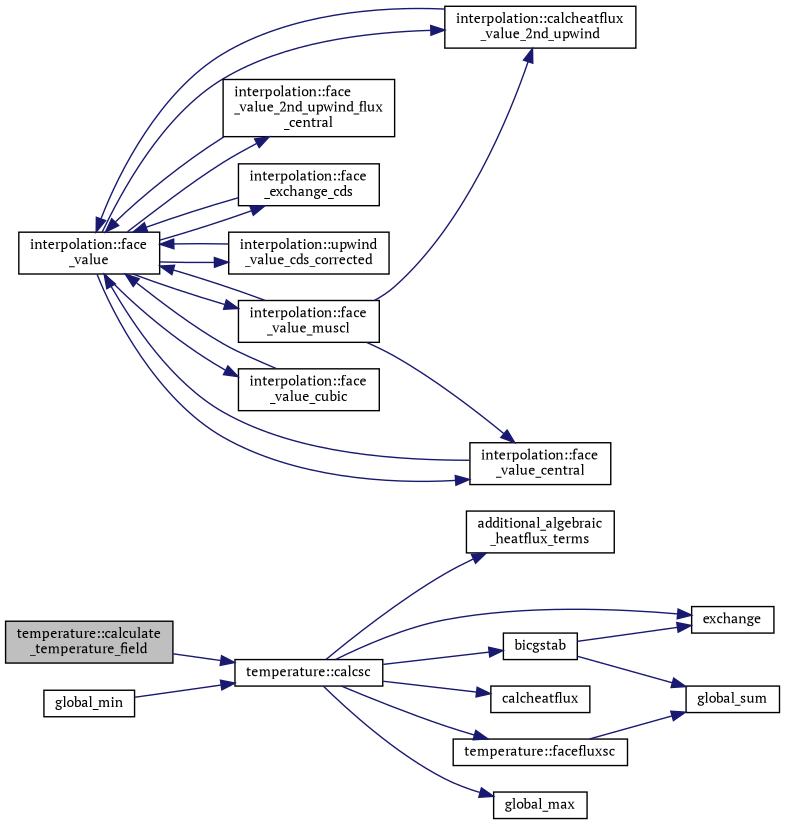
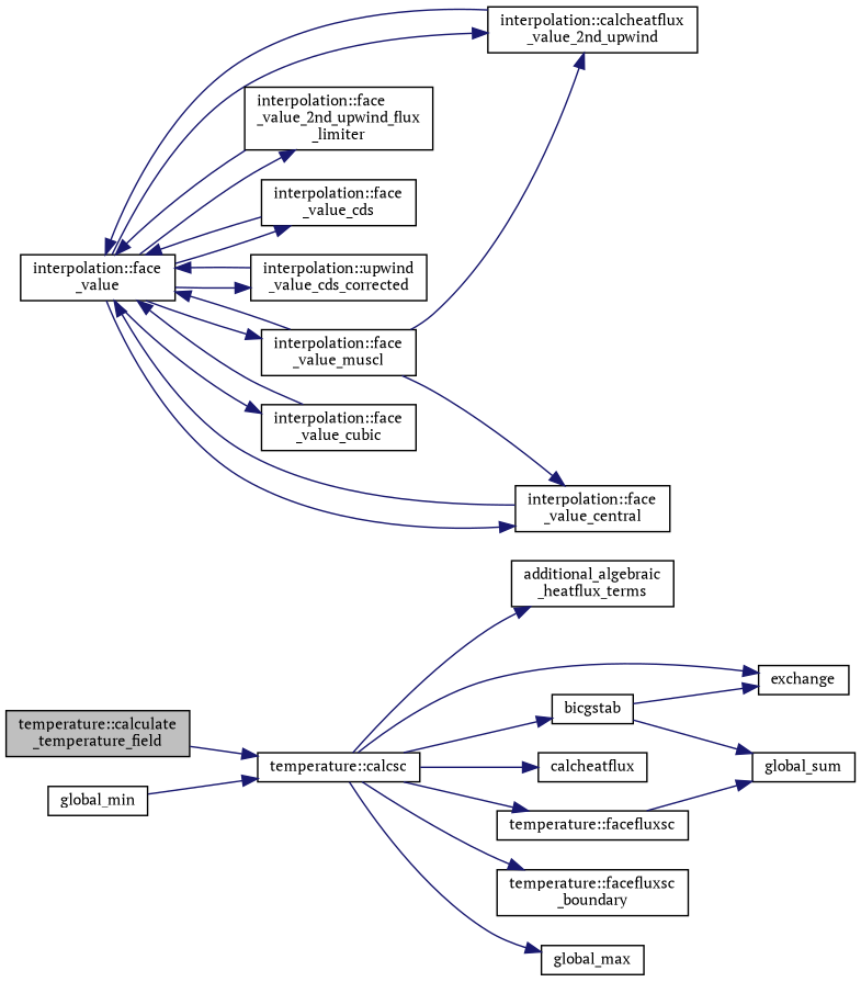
  digraph {
    fontname="PT Serif"
    rankdir=LR
    node [color=black fillcolor=white fontname="PT Serif" fontsize=10 shape=record style=filled]
    edge [color=midnightblue fontname="PT Serif" fontsize=10 labelfontname=Helvetica labelfontsize=10 style=solid]
    n1 [fillcolor=grey75 fontcolor=black height=0.2 label="temperature::calculate\l_temperature_field" width=0.4]
    n2 [height=0.2 label="temperature::calcsc" width=0.4]
    n3 [height=0.2 label="additional_algebraic\l_heatflux_terms" width=0.4]
    n4 [height=0.2 label=bicgstab width=0.4]
    n5 [height=0.2 label=exchange width=0.4]
    n6 [height=0.2 label=calcheatflux width=0.4]
    n7 [height=0.2 label="temperature::facefluxsc" width=0.4]
+   n8 [height=0.2 label="temperature::facefluxsc\l_boundary" width=0.4]
    n9 [height=0.2 label=global_max width=0.4]
    n10 [height=0.2 label=global_sum width=0.4]
    n11 [height=0.2 label=global_min width=0.4]
    n12 [height=0.2 label="interpolation::face\l_value" width=0.4]
    n13 [height=0.2 label="interpolation::calcheatflux\l_value_2nd_upwind" width=0.4]
-   n14 [height=0.2 label="interpolation::face\l_value_2nd_upwind_flux\l_central" width=0.4]
-   n15 [height=0.2 label="interpolation::face\l_exchange_cds" width=0.4]
+   n14 [height=0.2 label="interpolation::face\l_value_2nd_upwind_flux\l_limiter" width=0.4]
+   n15 [height=0.2 label="interpolation::face\l_value_cds" width=0.4]
    n16 [height=0.2 label="interpolation::upwind\l_value_cds_corrected" width=0.4]
    n17 [height=0.2 label="interpolation::face\l_value_central" width=0.4]
    n18 [height=0.2 label="interpolation::face\l_value_cubic" width=0.4]
    n19 [height=0.2 label="interpolation::face\l_value_muscl" width=0.4]
    n1 -> n2
    n2 -> n3
    n2 -> n4
    n2 -> n5
    n2 -> n6
    n2 -> n7
+   n2 -> n8
    n2 -> n9
    n4 -> n5
    n4 -> n10
    n7 -> n10
    n11 -> n2
    n12 -> n13
    n12 -> n14
    n12 -> n15
    n12 -> n16
    n12 -> n17
    n12 -> n18
    n12 -> n19
    n13 -> n12
    n14 -> n12
    n15 -> n12
    n16 -> n12
    n17 -> n12
    n18 -> n12
    n19 -> n12
    n19 -> n13
    n19 -> n17
  }
